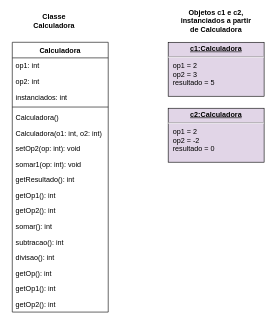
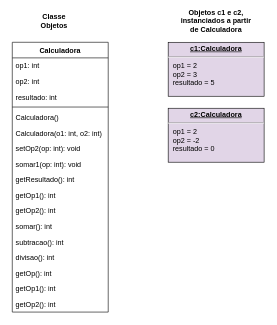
  <mxCell id="0" />
  <mxCell id="1" parent="0" />
  <mxCell id="2" value="Calculadora" style="swimlane;fontStyle=1;align=center;verticalAlign=top;childLayout=stackLayout;horizontal=1;startSize=26;horizontalStack=0;resizeParent=1;resizeParentMax=0;resizeLast=0;collapsible=1;marginBottom=0;" parent="1" vertex="1"><mxGeometry x="20" y="70" width="160" height="450" as="geometry" /></mxCell>
  <mxCell id="3" value="op1: int" style="text;strokeColor=none;fillColor=none;align=left;verticalAlign=top;spacingLeft=4;spacingRight=4;overflow=hidden;rotatable=0;points=[[0,0.5],[1,0.5]];portConstraint=eastwest;" parent="2" vertex="1"><mxGeometry y="26" width="160" height="26" as="geometry" /></mxCell>
  <mxCell id="4" value="op2: int" style="text;strokeColor=none;fillColor=none;align=left;verticalAlign=top;spacingLeft=4;spacingRight=4;overflow=hidden;rotatable=0;points=[[0,0.5],[1,0.5]];portConstraint=eastwest;" parent="2" vertex="1"><mxGeometry y="52" width="160" height="26" as="geometry" /></mxCell>
- <mxCell id="5" value="instanciados: int" style="text;strokeColor=none;fillColor=none;align=left;verticalAlign=top;spacingLeft=4;spacingRight=4;overflow=hidden;rotatable=0;points=[[0,0.5],[1,0.5]];portConstraint=eastwest;" parent="2" vertex="1"><mxGeometry y="78" width="160" height="26" as="geometry" /></mxCell>
+ <mxCell id="5" value="resultado: int" style="text;strokeColor=none;fillColor=none;align=left;verticalAlign=top;spacingLeft=4;spacingRight=4;overflow=hidden;rotatable=0;points=[[0,0.5],[1,0.5]];portConstraint=eastwest;" parent="2" vertex="1"><mxGeometry y="78" width="160" height="26" as="geometry" /></mxCell>
  <mxCell id="6" value="" style="line;strokeWidth=1;fillColor=none;align=left;verticalAlign=middle;spacingTop=-1;spacingLeft=3;spacingRight=3;rotatable=0;labelPosition=right;points=[];portConstraint=eastwest;" parent="2" vertex="1"><mxGeometry y="104" width="160" height="8" as="geometry" /></mxCell>
  <mxCell id="7" value="Calculadora()" style="text;strokeColor=none;fillColor=none;align=left;verticalAlign=top;spacingLeft=4;spacingRight=4;overflow=hidden;rotatable=0;points=[[0,0.5],[1,0.5]];portConstraint=eastwest;" parent="2" vertex="1"><mxGeometry y="112" width="160" height="26" as="geometry" /></mxCell>
  <mxCell id="8" value="Calculadora(o1: int, o2: int)" style="text;strokeColor=none;fillColor=none;align=left;verticalAlign=top;spacingLeft=4;spacingRight=4;overflow=hidden;rotatable=0;points=[[0,0.5],[1,0.5]];portConstraint=eastwest;" parent="2" vertex="1"><mxGeometry y="138" width="160" height="26" as="geometry" /></mxCell>
  <mxCell id="9" value="setOp2(op: int): void" style="text;strokeColor=none;fillColor=none;align=left;verticalAlign=top;spacingLeft=4;spacingRight=4;overflow=hidden;rotatable=0;points=[[0,0.5],[1,0.5]];portConstraint=eastwest;" parent="2" vertex="1"><mxGeometry y="164" width="160" height="26" as="geometry" /></mxCell>
  <mxCell id="10" value="somar1(op: int): void" style="text;strokeColor=none;fillColor=none;align=left;verticalAlign=top;spacingLeft=4;spacingRight=4;overflow=hidden;rotatable=0;points=[[0,0.5],[1,0.5]];portConstraint=eastwest;" parent="2" vertex="1"><mxGeometry y="190" width="160" height="26" as="geometry" /></mxCell>
  <mxCell id="11" value="getResultado(): int" style="text;strokeColor=none;fillColor=none;align=left;verticalAlign=top;spacingLeft=4;spacingRight=4;overflow=hidden;rotatable=0;points=[[0,0.5],[1,0.5]];portConstraint=eastwest;" parent="2" vertex="1"><mxGeometry y="216" width="160" height="26" as="geometry" /></mxCell>
  <mxCell id="12" value="getOp1(): int" style="text;strokeColor=none;fillColor=none;align=left;verticalAlign=top;spacingLeft=4;spacingRight=4;overflow=hidden;rotatable=0;points=[[0,0.5],[1,0.5]];portConstraint=eastwest;" vertex="1" parent="2"><mxGeometry y="242" width="160" height="26" as="geometry" /></mxCell>
  <mxCell id="13" value="getOp2(): int" style="text;strokeColor=none;fillColor=none;align=left;verticalAlign=top;spacingLeft=4;spacingRight=4;overflow=hidden;rotatable=0;points=[[0,0.5],[1,0.5]];portConstraint=eastwest;" vertex="1" parent="2"><mxGeometry y="268" width="160" height="26" as="geometry" /></mxCell>
  <mxCell id="14" value="somar(): int" style="text;strokeColor=none;fillColor=none;align=left;verticalAlign=top;spacingLeft=4;spacingRight=4;overflow=hidden;rotatable=0;points=[[0,0.5],[1,0.5]];portConstraint=eastwest;" parent="2" vertex="1"><mxGeometry y="294" width="160" height="26" as="geometry" /></mxCell>
  <mxCell id="15" value="subtracao(): int" style="text;strokeColor=none;fillColor=none;align=left;verticalAlign=top;spacingLeft=4;spacingRight=4;overflow=hidden;rotatable=0;points=[[0,0.5],[1,0.5]];portConstraint=eastwest;" parent="2" vertex="1"><mxGeometry y="320" width="160" height="26" as="geometry" /></mxCell>
  <mxCell id="16" value="divisao(): int" style="text;strokeColor=none;fillColor=none;align=left;verticalAlign=top;spacingLeft=4;spacingRight=4;overflow=hidden;rotatable=0;points=[[0,0.5],[1,0.5]];portConstraint=eastwest;" parent="2" vertex="1"><mxGeometry y="346" width="160" height="26" as="geometry" /></mxCell>
  <mxCell id="17" value="getOp(): int" style="text;strokeColor=none;fillColor=none;align=left;verticalAlign=top;spacingLeft=4;spacingRight=4;overflow=hidden;rotatable=0;points=[[0,0.5],[1,0.5]];portConstraint=eastwest;" parent="2" vertex="1"><mxGeometry y="372" width="160" height="26" as="geometry" /></mxCell>
  <mxCell id="18" value="getOp1(): int" style="text;strokeColor=none;fillColor=none;align=left;verticalAlign=top;spacingLeft=4;spacingRight=4;overflow=hidden;rotatable=0;points=[[0,0.5],[1,0.5]];portConstraint=eastwest;" parent="2" vertex="1"><mxGeometry y="398" width="160" height="26" as="geometry" /></mxCell>
  <mxCell id="19" value="getOp2(): int" style="text;strokeColor=none;fillColor=none;align=left;verticalAlign=top;spacingLeft=4;spacingRight=4;overflow=hidden;rotatable=0;points=[[0,0.5],[1,0.5]];portConstraint=eastwest;" parent="2" vertex="1"><mxGeometry y="424" width="160" height="26" as="geometry" /></mxCell>
  <mxCell id="20" value="&lt;p style=&quot;margin: 0px ; margin-top: 4px ; text-align: center ; text-decoration: underline&quot;&gt;&lt;b&gt;c1:Calculadora&lt;/b&gt;&lt;/p&gt;&lt;hr&gt;&lt;p style=&quot;margin: 0px ; margin-left: 8px&quot;&gt;op1 = 2&lt;br&gt;op2 = 3&lt;br&gt;resultado = 5&lt;/p&gt;" style="verticalAlign=top;align=left;overflow=fill;fontSize=12;fontFamily=Helvetica;html=1;fillColor=#e1d5e7;" parent="1" vertex="1"><mxGeometry x="280" y="70" width="160" height="90" as="geometry" /></mxCell>
  <mxCell id="21" value="&lt;p style=&quot;margin: 0px ; margin-top: 4px ; text-align: center ; text-decoration: underline&quot;&gt;&lt;b&gt;c2:Calculadora&lt;/b&gt;&lt;/p&gt;&lt;hr&gt;&lt;p style=&quot;margin: 0px ; margin-left: 8px&quot;&gt;op1 = 2&lt;br&gt;op2 = -2&lt;br&gt;resultado = 0&lt;/p&gt;" style="verticalAlign=top;align=left;overflow=fill;fontSize=12;fontFamily=Helvetica;html=1;fillColor=#e1d5e7;" parent="1" vertex="1"><mxGeometry x="280" y="180" width="160" height="90" as="geometry" /></mxCell>
- <mxCell id="22" value="Classe Calculadora" style="text;html=1;strokeColor=none;fillColor=none;align=center;verticalAlign=middle;whiteSpace=wrap;rounded=0;fontStyle=1" parent="1" vertex="1"><mxGeometry x="60" y="20" width="60" height="30" as="geometry" /></mxCell>
+ <mxCell id="22" value="Classe Objetos" style="text;html=1;strokeColor=none;fillColor=none;align=center;verticalAlign=middle;whiteSpace=wrap;rounded=0;fontStyle=1" parent="1" vertex="1"><mxGeometry x="60" y="20" width="60" height="30" as="geometry" /></mxCell>
  <mxCell id="23" value="Objetos c1 e c2, instanciados a partir de Calculadora" style="text;html=1;strokeColor=none;fillColor=none;align=center;verticalAlign=middle;whiteSpace=wrap;rounded=0;fontStyle=1" parent="1" vertex="1"><mxGeometry x="300" y="20" width="120" height="30" as="geometry" /></mxCell>
